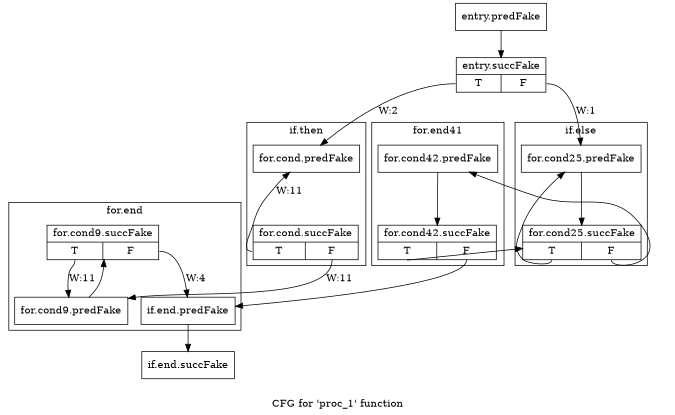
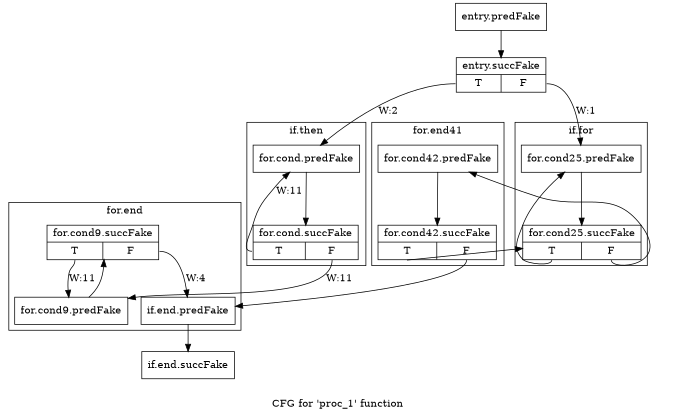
  digraph {
    fontname="DejaVu Serif"
    label="CFG for 'proc_1' function"
    node [filename="../../../../example.cpp" fontname="DejaVu Serif" linenumber=47 shape=record]
    edge [filename="../../../../example.cpp" fontname="DejaVu Serif"]
    n1 [label="{if.end.predFake}"]
    n2 [label="{for.cond9.predFake}" linenumber=30]
    n3 [label="{for.cond9.succFake|{<s0>T|<s1>F}}" linenumber=30]
    n4 [label="{for.cond.predFake}" linenumber=25]
    n5 [label="{for.cond.succFake|{<s0>T|<s1>F}}" linenumber=25]
    n6 [label="{for.cond42.predFake}" linenumber=41]
    n7 [label="{for.cond42.succFake|{<s0>T|<s1>F}}" linenumber=41]
    n8 [label="{for.cond25.predFake}" linenumber=36]
    n9 [label="{for.cond25.succFake|{<s0>T|<s1>F}}" linenumber=36]
    n10 [label="{if.end.succFake}"]
    n11 [label="{entry.predFake}" filename="" linenumber=""]
    n12 [label="{entry.succFake|{<s0>T|<s1>F}}" linenumber=24]
    subgraph cluster_1 {
      label="for.end"
      tripcount=10
      n1
      n2
      n3
    }
    subgraph cluster_2 {
      label="if.then"
      tripcount=10
      n4
      n5
    }
    subgraph cluster_3 {
      label="for.end41"
      tripcount=0
      n6
      n7
    }
    subgraph cluster_4 {
-     label="if.else"
+     label="if.for"
      tripcount=0
      n8
      n9
    }
    n1 -> n10
    n2 -> n3
    n3 -> n1 [callList="3:34" label="W:4" tailport=s1]
    n3 -> n2 [label="W:11" tailport=s0]
+   n4 -> n5
    n5 -> n2 [label="W:11" tailport=s1]
    n5 -> n4 [label="W:11" tailport=s0]
    n6 -> n7
    n7 -> n1 [callList="4:45" tailport=s1]
    n7 -> n9 [tailport=s0]
    n8 -> n9
    n9 -> n6 [tailport=s1]
    n9 -> n8 [tailport=s0]
    n11 -> n12
    n12 -> n4 [label="W:2" tailport=s0]
    n12 -> n8 [label="W:1" tailport=s1]
  }
